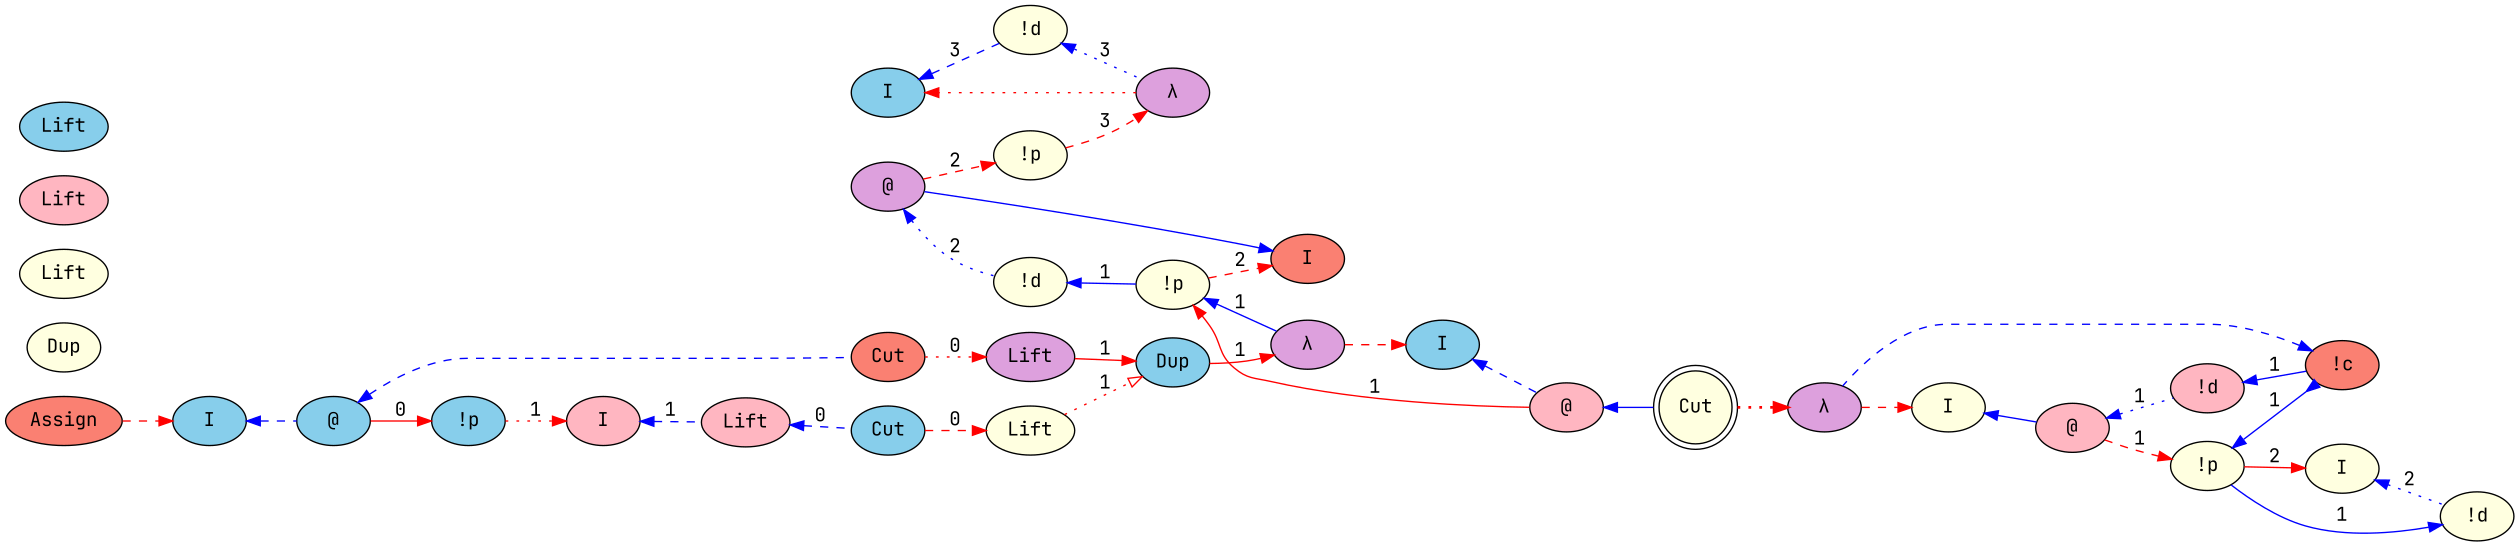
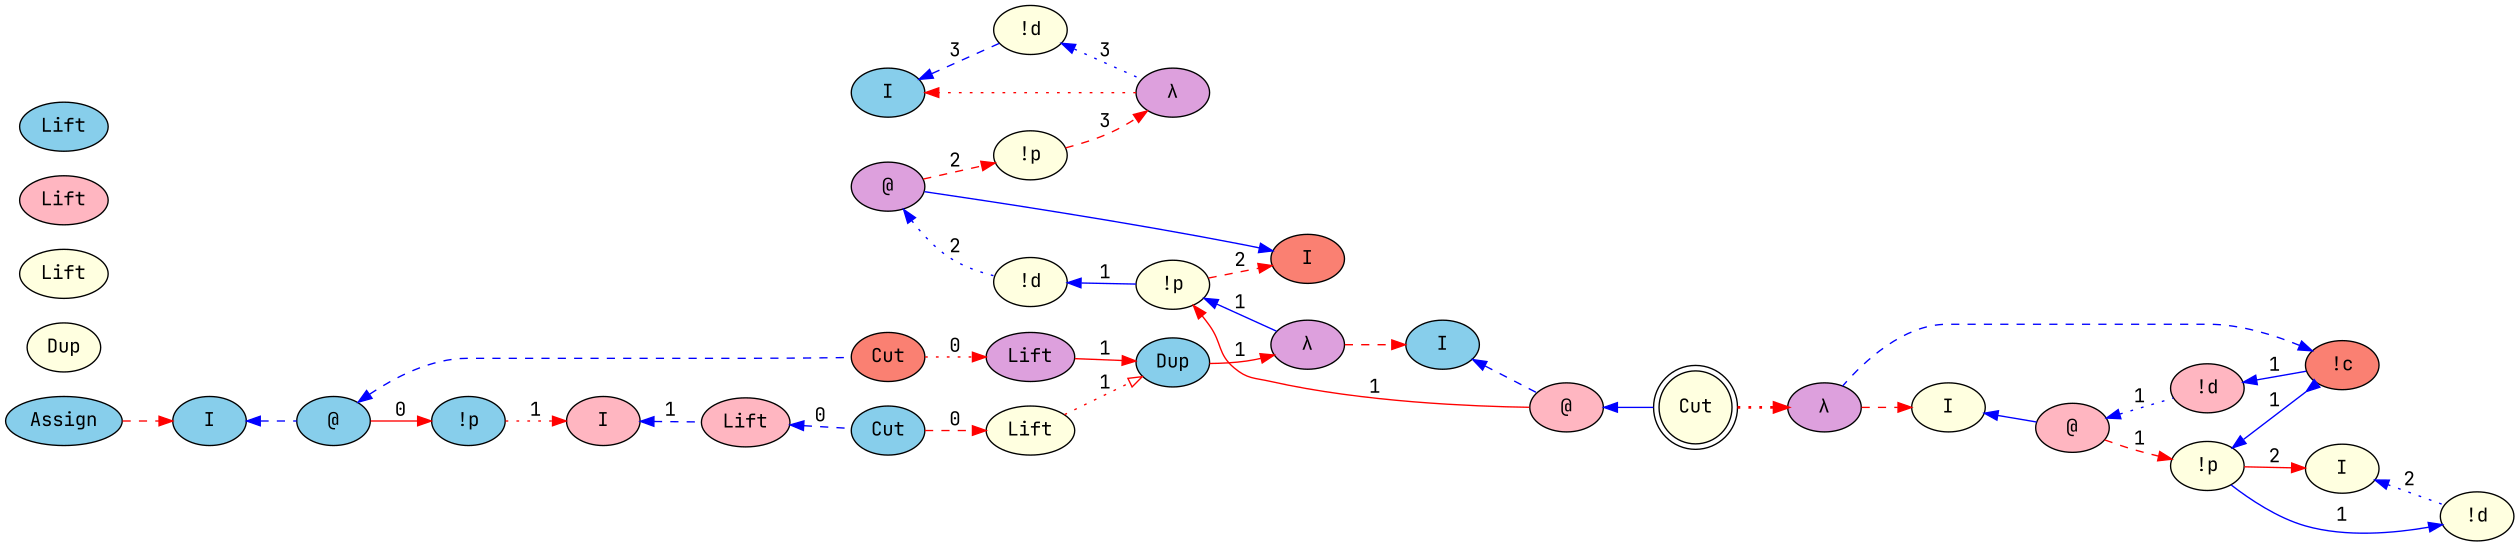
  digraph {
    rankdir=LR
    fontname="JetBrains Mono"
    node [style=filled fillcolor=lightyellow fontname="JetBrains Mono"]
    edge [arrowhead=none arrowtail=normal color=blue dir=both weight=1 style=dashed fontname="JetBrains Mono"]
    n1 [label=I fillcolor=skyblue]
    n2 [label="!d"]
    n3 [label="λ" fillcolor=plum]
    n4 [label="!p"]
    n5 [label=I fillcolor=salmon]
    n6 [label="@" fillcolor=plum]
    n7 [label="!d"]
    n8 [label="!p"]
    n9 [label="λ" fillcolor=plum]
    n10 [label=I fillcolor=skyblue]
    n11 [label="@" fillcolor=lightpink]
    n12 [label=Cut shape=doublecircle]
    n13 [label=I]
    n14 [label="!d"]
    n15 [label="!p"]
    n16 [label="!c" fillcolor=salmon]
    n17 [label=I]
    n18 [label="@" fillcolor=lightpink]
    n19 [label="!d" fillcolor=lightpink]
    n20 [label="λ" fillcolor=plum]
    n21 [label=I fillcolor=lightpink]
    n22 [label=Lift fillcolor=lightpink]
    n23 [label=I fillcolor=skyblue]
    n24 [label="@" fillcolor=skyblue]
    n25 [label=Cut fillcolor=salmon]
    n26 [label="!p" fillcolor=skyblue]
-   n27 [label=Assign fillcolor=salmon]
+   n27 [label=Assign fillcolor=skyblue]
    n28 [label=Dup]
    n29 [label=Dup fillcolor=skyblue]
    n30 [label=Lift fillcolor=plum]
    n31 [label=Lift]
    n32 [label=Cut fillcolor=skyblue]
    n33 [label=Lift]
    n34 [label=Lift fillcolor=lightpink]
    n35 [label=Lift fillcolor=skyblue]
    n1 -> n2 [label=3]
    n2 -> n3 [label=3 style=dotted]
    n3 -> n1 [arrowhead=normal arrowtail=none color=red weight=2 style=dotted]
    n4 -> n3 [arrowhead=normal arrowtail=none color=red label=3 weight=2]
    n5 -> n6 [style=solid]
    n6 -> n4 [arrowhead=normal arrowtail=none color=red label=2 weight=2]
    n6 -> n7 [label=2 style=dotted]
    n7 -> n8 [label=1 style=solid]
    n8 -> n5 [arrowhead=normal arrowtail=none color=red label=2 weight=2]
    n8 -> n9 [label=1 style=solid]
    n9 -> n10 [arrowhead=normal arrowtail=none color=red weight=2]
    n10 -> n11
    n11 -> n8 [arrowhead=normal arrowtail=none color=red label=1 weight=2 style=solid]
    n11 -> n12 [style=solid]
    n12 -> n20 [arrowhead=normal arrowtail=none color=red penwidth=2 weight=2 style=dotted]
    n13 -> n14 [label=2 style=dotted]
    n14 -> n15 [label=1 style=solid]
    n15 -> n13 [arrowhead=normal arrowtail=none color=red label=2 weight=2 style=solid]
    n15 -> n16 [arrowhead=inv label=1 style=solid]
    n16 -> n20
    n17 -> n18 [style=solid]
    n18 -> n15 [arrowhead=normal arrowtail=none color=red label=1 weight=2]
    n18 -> n19 [label=1 style=dotted]
    n19 -> n16 [label=1 style=solid]
    n20 -> n17 [arrowhead=normal arrowtail=none color=red weight=2]
    n21 -> n22 [label=1]
    n22 -> n32 [label=0]
    n23 -> n24
    n24 -> n25
    n24 -> n26 [arrowhead=normal arrowtail=none color=red label=0 weight=2 style=solid]
    n25 -> n30 [arrowhead=normal arrowtail=none color=red label=0 weight=2 style=dotted]
    n26 -> n21 [arrowhead=normal arrowtail=none color=red label=1 weight=2 style=dotted]
    n27 -> n23 [arrowhead=normal arrowtail=none color=red weight=2]
    n29 -> n9 [arrowhead=normal arrowtail=none color=red label=1 weight=2 style=solid]
    n30 -> n29 [arrowhead=normal arrowtail=none color=red label=1 weight=2 style=solid]
    n32 -> n33 [arrowhead=normal arrowtail=none color=red label=0 weight=2]
    n33 -> n29 [arrowhead=onormal arrowtail=none color=red label=1 weight=2 style=dotted]
  }
